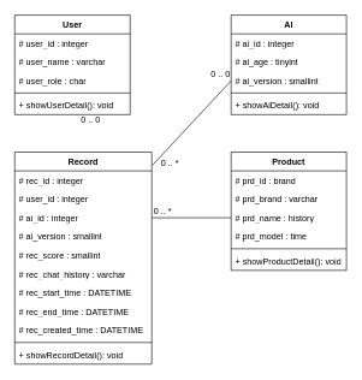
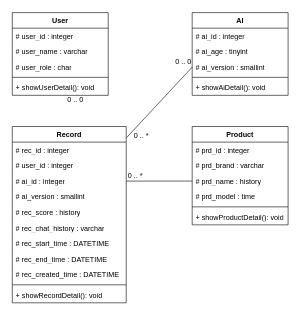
  <mxCell id="0" />
  <mxCell id="1" parent="0" />
  <mxCell id="2" value="User" style="swimlane;fontStyle=1;align=center;verticalAlign=top;childLayout=stackLayout;horizontal=1;startSize=26;horizontalStack=0;resizeParent=1;resizeParentMax=0;resizeLast=0;collapsible=1;marginBottom=0;whiteSpace=wrap;html=1;" vertex="1" parent="1"><mxGeometry x="20" y="20" width="160" height="138" as="geometry" /></mxCell>
  <mxCell id="3" value="# user_id : integer" style="text;strokeColor=none;fillColor=none;align=left;verticalAlign=top;spacingLeft=4;spacingRight=4;overflow=hidden;rotatable=0;points=[[0,0.5],[1,0.5]];portConstraint=eastwest;whiteSpace=wrap;html=1;" vertex="1" parent="2"><mxGeometry y="26" width="160" height="26" as="geometry" /></mxCell>
  <mxCell id="4" value="# user_name : varchar" style="text;strokeColor=none;fillColor=none;align=left;verticalAlign=top;spacingLeft=4;spacingRight=4;overflow=hidden;rotatable=0;points=[[0,0.5],[1,0.5]];portConstraint=eastwest;whiteSpace=wrap;html=1;" vertex="1" parent="2"><mxGeometry y="52" width="160" height="26" as="geometry" /></mxCell>
  <mxCell id="5" value="# user_role&amp;nbsp;: char" style="text;strokeColor=none;fillColor=none;align=left;verticalAlign=top;spacingLeft=4;spacingRight=4;overflow=hidden;rotatable=0;points=[[0,0.5],[1,0.5]];portConstraint=eastwest;whiteSpace=wrap;html=1;" vertex="1" parent="2"><mxGeometry y="78" width="160" height="26" as="geometry" /></mxCell>
  <mxCell id="6" value="" style="line;strokeWidth=1;fillColor=none;align=left;verticalAlign=middle;spacingTop=-1;spacingLeft=3;spacingRight=3;rotatable=0;labelPosition=right;points=[];portConstraint=eastwest;strokeColor=inherit;" vertex="1" parent="2"><mxGeometry y="104" width="160" height="8" as="geometry" /></mxCell>
  <mxCell id="7" value="+ showUserDetail(): void" style="text;strokeColor=none;fillColor=none;align=left;verticalAlign=top;spacingLeft=4;spacingRight=4;overflow=hidden;rotatable=0;points=[[0,0.5],[1,0.5]];portConstraint=eastwest;whiteSpace=wrap;html=1;" vertex="1" parent="2"><mxGeometry y="112" width="160" height="26" as="geometry" /></mxCell>
  <mxCell id="8" value="AI" style="swimlane;fontStyle=1;align=center;verticalAlign=top;childLayout=stackLayout;horizontal=1;startSize=26;horizontalStack=0;resizeParent=1;resizeParentMax=0;resizeLast=0;collapsible=1;marginBottom=0;whiteSpace=wrap;html=1;" vertex="1" parent="1"><mxGeometry x="320" y="20" width="160" height="138" as="geometry" /></mxCell>
  <mxCell id="9" value="# ai_id&amp;nbsp;: integer" style="text;strokeColor=none;fillColor=none;align=left;verticalAlign=top;spacingLeft=4;spacingRight=4;overflow=hidden;rotatable=0;points=[[0,0.5],[1,0.5]];portConstraint=eastwest;whiteSpace=wrap;html=1;" vertex="1" parent="8"><mxGeometry y="26" width="160" height="26" as="geometry" /></mxCell>
  <mxCell id="10" value="# ai_age : tinyint" style="text;strokeColor=none;fillColor=none;align=left;verticalAlign=top;spacingLeft=4;spacingRight=4;overflow=hidden;rotatable=0;points=[[0,0.5],[1,0.5]];portConstraint=eastwest;whiteSpace=wrap;html=1;" vertex="1" parent="8"><mxGeometry y="52" width="160" height="26" as="geometry" /></mxCell>
  <mxCell id="11" value="# ai_version : smallint" style="text;strokeColor=none;fillColor=none;align=left;verticalAlign=top;spacingLeft=4;spacingRight=4;overflow=hidden;rotatable=0;points=[[0,0.5],[1,0.5]];portConstraint=eastwest;whiteSpace=wrap;html=1;" vertex="1" parent="8"><mxGeometry y="78" width="160" height="26" as="geometry" /></mxCell>
  <mxCell id="12" value="" style="line;strokeWidth=1;fillColor=none;align=left;verticalAlign=middle;spacingTop=-1;spacingLeft=3;spacingRight=3;rotatable=0;labelPosition=right;points=[];portConstraint=eastwest;strokeColor=inherit;" vertex="1" parent="8"><mxGeometry y="104" width="160" height="8" as="geometry" /></mxCell>
  <mxCell id="13" value="+ showAiDetail(): void" style="text;strokeColor=none;fillColor=none;align=left;verticalAlign=top;spacingLeft=4;spacingRight=4;overflow=hidden;rotatable=0;points=[[0,0.5],[1,0.5]];portConstraint=eastwest;whiteSpace=wrap;html=1;" vertex="1" parent="8"><mxGeometry y="112" width="160" height="26" as="geometry" /></mxCell>
  <mxCell id="14" value="Product" style="swimlane;fontStyle=1;align=center;verticalAlign=top;childLayout=stackLayout;horizontal=1;startSize=26;horizontalStack=0;resizeParent=1;resizeParentMax=0;resizeLast=0;collapsible=1;marginBottom=0;whiteSpace=wrap;html=1;" vertex="1" parent="1"><mxGeometry x="320" y="210" width="160" height="164" as="geometry" /></mxCell>
- <mxCell id="15" value="# prd_id&amp;nbsp;: brand" style="text;strokeColor=none;fillColor=none;align=left;verticalAlign=top;spacingLeft=4;spacingRight=4;overflow=hidden;rotatable=0;points=[[0,0.5],[1,0.5]];portConstraint=eastwest;whiteSpace=wrap;html=1;" vertex="1" parent="14"><mxGeometry y="26" width="160" height="26" as="geometry" /></mxCell>
+ <mxCell id="15" value="# prd_id&amp;nbsp;: integer" style="text;strokeColor=none;fillColor=none;align=left;verticalAlign=top;spacingLeft=4;spacingRight=4;overflow=hidden;rotatable=0;points=[[0,0.5],[1,0.5]];portConstraint=eastwest;whiteSpace=wrap;html=1;" vertex="1" parent="14"><mxGeometry y="26" width="160" height="26" as="geometry" /></mxCell>
  <mxCell id="16" value="# prd_brand : varchar" style="text;strokeColor=none;fillColor=none;align=left;verticalAlign=top;spacingLeft=4;spacingRight=4;overflow=hidden;rotatable=0;points=[[0,0.5],[1,0.5]];portConstraint=eastwest;whiteSpace=wrap;html=1;" vertex="1" parent="14"><mxGeometry y="52" width="160" height="26" as="geometry" /></mxCell>
  <mxCell id="17" value="# prd_name&amp;nbsp;: history" style="text;strokeColor=none;fillColor=none;align=left;verticalAlign=top;spacingLeft=4;spacingRight=4;overflow=hidden;rotatable=0;points=[[0,0.5],[1,0.5]];portConstraint=eastwest;whiteSpace=wrap;html=1;" vertex="1" parent="14"><mxGeometry y="78" width="160" height="26" as="geometry" /></mxCell>
  <mxCell id="18" value="# prd_model&amp;nbsp;: time" style="text;strokeColor=none;fillColor=none;align=left;verticalAlign=top;spacingLeft=4;spacingRight=4;overflow=hidden;rotatable=0;points=[[0,0.5],[1,0.5]];portConstraint=eastwest;whiteSpace=wrap;html=1;" vertex="1" parent="14"><mxGeometry y="104" width="160" height="26" as="geometry" /></mxCell>
  <mxCell id="19" value="" style="line;strokeWidth=1;fillColor=none;align=left;verticalAlign=middle;spacingTop=-1;spacingLeft=3;spacingRight=3;rotatable=0;labelPosition=right;points=[];portConstraint=eastwest;strokeColor=inherit;" vertex="1" parent="14"><mxGeometry y="130" width="160" height="8" as="geometry" /></mxCell>
  <mxCell id="20" value="+ showProductDetail(): void" style="text;strokeColor=none;fillColor=none;align=left;verticalAlign=top;spacingLeft=4;spacingRight=4;overflow=hidden;rotatable=0;points=[[0,0.5],[1,0.5]];portConstraint=eastwest;whiteSpace=wrap;html=1;" vertex="1" parent="14"><mxGeometry y="138" width="160" height="26" as="geometry" /></mxCell>
  <mxCell id="21" value="Record" style="swimlane;fontStyle=1;align=center;verticalAlign=top;childLayout=stackLayout;horizontal=1;startSize=26;horizontalStack=0;resizeParent=1;resizeParentMax=0;resizeLast=0;collapsible=1;marginBottom=0;whiteSpace=wrap;html=1;" vertex="1" parent="1"><mxGeometry x="20" y="210" width="190" height="294" as="geometry" /></mxCell>
  <mxCell id="22" value="# rec_id&amp;nbsp;: integer" style="text;strokeColor=none;fillColor=none;align=left;verticalAlign=top;spacingLeft=4;spacingRight=4;overflow=hidden;rotatable=0;points=[[0,0.5],[1,0.5]];portConstraint=eastwest;whiteSpace=wrap;html=1;" vertex="1" parent="21"><mxGeometry y="26" width="190" height="26" as="geometry" /></mxCell>
  <mxCell id="23" value="# user_id&amp;nbsp;: integer" style="text;strokeColor=none;fillColor=none;align=left;verticalAlign=top;spacingLeft=4;spacingRight=4;overflow=hidden;rotatable=0;points=[[0,0.5],[1,0.5]];portConstraint=eastwest;whiteSpace=wrap;html=1;" vertex="1" parent="21"><mxGeometry y="52" width="190" height="26" as="geometry" /></mxCell>
  <mxCell id="24" value="# ai&lt;span style=&quot;background-color: initial;&quot;&gt;_id&lt;/span&gt;&amp;nbsp;: integer" style="text;strokeColor=none;fillColor=none;align=left;verticalAlign=top;spacingLeft=4;spacingRight=4;overflow=hidden;rotatable=0;points=[[0,0.5],[1,0.5]];portConstraint=eastwest;whiteSpace=wrap;html=1;" vertex="1" parent="21"><mxGeometry y="78" width="190" height="26" as="geometry" /></mxCell>
  <mxCell id="25" value="# ai_version : smallint" style="text;strokeColor=none;fillColor=none;align=left;verticalAlign=top;spacingLeft=4;spacingRight=4;overflow=hidden;rotatable=0;points=[[0,0.5],[1,0.5]];portConstraint=eastwest;whiteSpace=wrap;html=1;" vertex="1" parent="21"><mxGeometry y="104" width="190" height="26" as="geometry" /></mxCell>
- <mxCell id="26" value="# rec_score : smallint" style="text;strokeColor=none;fillColor=none;align=left;verticalAlign=top;spacingLeft=4;spacingRight=4;overflow=hidden;rotatable=0;points=[[0,0.5],[1,0.5]];portConstraint=eastwest;whiteSpace=wrap;html=1;" vertex="1" parent="21"><mxGeometry y="130" width="190" height="26" as="geometry" /></mxCell>
+ <mxCell id="26" value="# rec_score : history" style="text;strokeColor=none;fillColor=none;align=left;verticalAlign=top;spacingLeft=4;spacingRight=4;overflow=hidden;rotatable=0;points=[[0,0.5],[1,0.5]];portConstraint=eastwest;whiteSpace=wrap;html=1;" vertex="1" parent="21"><mxGeometry y="130" width="190" height="26" as="geometry" /></mxCell>
  <mxCell id="27" value="&lt;div&gt;&lt;span style=&quot;background-color: initial;&quot;&gt;# rec_chat_history : varchar&lt;/span&gt;&lt;/div&gt;" style="text;strokeColor=none;fillColor=none;align=left;verticalAlign=top;spacingLeft=4;spacingRight=4;overflow=hidden;rotatable=0;points=[[0,0.5],[1,0.5]];portConstraint=eastwest;whiteSpace=wrap;html=1;" vertex="1" parent="21"><mxGeometry y="156" width="190" height="26" as="geometry" /></mxCell>
  <mxCell id="28" value="&lt;div&gt;&lt;span style=&quot;background-color: initial;&quot;&gt;# rec_start_time :&amp;nbsp;&lt;/span&gt;&lt;span style=&quot;background-color: initial;&quot;&gt;DATETIME&lt;/span&gt;&lt;/div&gt;" style="text;strokeColor=none;fillColor=none;align=left;verticalAlign=top;spacingLeft=4;spacingRight=4;overflow=hidden;rotatable=0;points=[[0,0.5],[1,0.5]];portConstraint=eastwest;whiteSpace=wrap;html=1;" vertex="1" parent="21"><mxGeometry y="182" width="190" height="26" as="geometry" /></mxCell>
  <mxCell id="29" value="&lt;div&gt;&lt;span style=&quot;background-color: initial;&quot;&gt;# rec_end&lt;/span&gt;&lt;span style=&quot;background-color: initial;&quot;&gt;_time&lt;/span&gt;&lt;span style=&quot;background-color: initial;&quot;&gt;&amp;nbsp;:&amp;nbsp;&lt;/span&gt;&lt;span style=&quot;background-color: initial;&quot;&gt;DATETIME&lt;/span&gt;&lt;/div&gt;" style="text;strokeColor=none;fillColor=none;align=left;verticalAlign=top;spacingLeft=4;spacingRight=4;overflow=hidden;rotatable=0;points=[[0,0.5],[1,0.5]];portConstraint=eastwest;whiteSpace=wrap;html=1;" vertex="1" parent="21"><mxGeometry y="208" width="190" height="26" as="geometry" /></mxCell>
  <mxCell id="30" value="&lt;div&gt;&lt;span style=&quot;background-color: initial;&quot;&gt;# rec_created&lt;/span&gt;&lt;span style=&quot;background-color: initial;&quot;&gt;_time&lt;/span&gt;&lt;span style=&quot;background-color: initial;&quot;&gt;&amp;nbsp;:&amp;nbsp;&lt;/span&gt;&lt;span style=&quot;background-color: initial;&quot;&gt;DATETIME&lt;/span&gt;&lt;/div&gt;" style="text;strokeColor=none;fillColor=none;align=left;verticalAlign=top;spacingLeft=4;spacingRight=4;overflow=hidden;rotatable=0;points=[[0,0.5],[1,0.5]];portConstraint=eastwest;whiteSpace=wrap;html=1;" vertex="1" parent="21"><mxGeometry y="234" width="190" height="26" as="geometry" /></mxCell>
  <mxCell id="31" value="" style="line;strokeWidth=1;fillColor=none;align=left;verticalAlign=middle;spacingTop=-1;spacingLeft=3;spacingRight=3;rotatable=0;labelPosition=right;points=[];portConstraint=eastwest;strokeColor=inherit;" vertex="1" parent="21"><mxGeometry y="260" width="190" height="8" as="geometry" /></mxCell>
  <mxCell id="32" value="+ showRecordDetail(): void" style="text;strokeColor=none;fillColor=none;align=left;verticalAlign=top;spacingLeft=4;spacingRight=4;overflow=hidden;rotatable=0;points=[[0,0.5],[1,0.5]];portConstraint=eastwest;whiteSpace=wrap;html=1;" vertex="1" parent="21"><mxGeometry y="268" width="190" height="26" as="geometry" /></mxCell>
  <mxCell id="33" value="" style="endArrow=none;html=1;rounded=0;entryX=0;entryY=0.5;entryDx=0;entryDy=0;exitX=1.003;exitY=0.063;exitDx=0;exitDy=0;exitPerimeter=0;" edge="1" parent="1" source="21" target="11"><mxGeometry width="50" height="50" relative="1" as="geometry"><mxPoint x="210" y="256.63" as="sourcePoint" /><mxPoint x="290" y="236.63" as="targetPoint" /></mxGeometry></mxCell>
  <mxCell id="34" value="" style="endArrow=none;html=1;rounded=0;entryX=1;entryY=0.5;entryDx=0;entryDy=0;exitX=0;exitY=0.5;exitDx=0;exitDy=0;" edge="1" parent="1" source="17" target="24"><mxGeometry width="50" height="50" relative="1" as="geometry"><mxPoint x="260" y="360" as="sourcePoint" /><mxPoint x="260" y="310" as="targetPoint" /></mxGeometry></mxCell>
  <mxCell id="35" value="0 .. 0" style="text;html=1;align=center;verticalAlign=middle;resizable=0;points=[];autosize=1;strokeColor=none;fillColor=none;" vertex="1" parent="1"><mxGeometry x="280" y="88" width="50" height="30" as="geometry" /></mxCell>
  <mxCell id="36" value="0 .. *" style="text;html=1;align=center;verticalAlign=middle;resizable=0;points=[];autosize=1;strokeColor=none;fillColor=none;" vertex="1" parent="1"><mxGeometry x="210" y="210" width="50" height="30" as="geometry" /></mxCell>
  <mxCell id="37" value="0 .. *" style="text;html=1;align=center;verticalAlign=middle;resizable=0;points=[];autosize=1;strokeColor=none;fillColor=none;" vertex="1" parent="1"><mxGeometry x="200" y="277" width="50" height="30" as="geometry" /></mxCell>
  <mxCell id="38" value="0 .. 0" style="text;html=1;align=center;verticalAlign=middle;resizable=0;points=[];autosize=1;strokeColor=none;fillColor=none;" vertex="1" parent="1"><mxGeometry x="100" y="150" width="50" height="30" as="geometry" /></mxCell>
